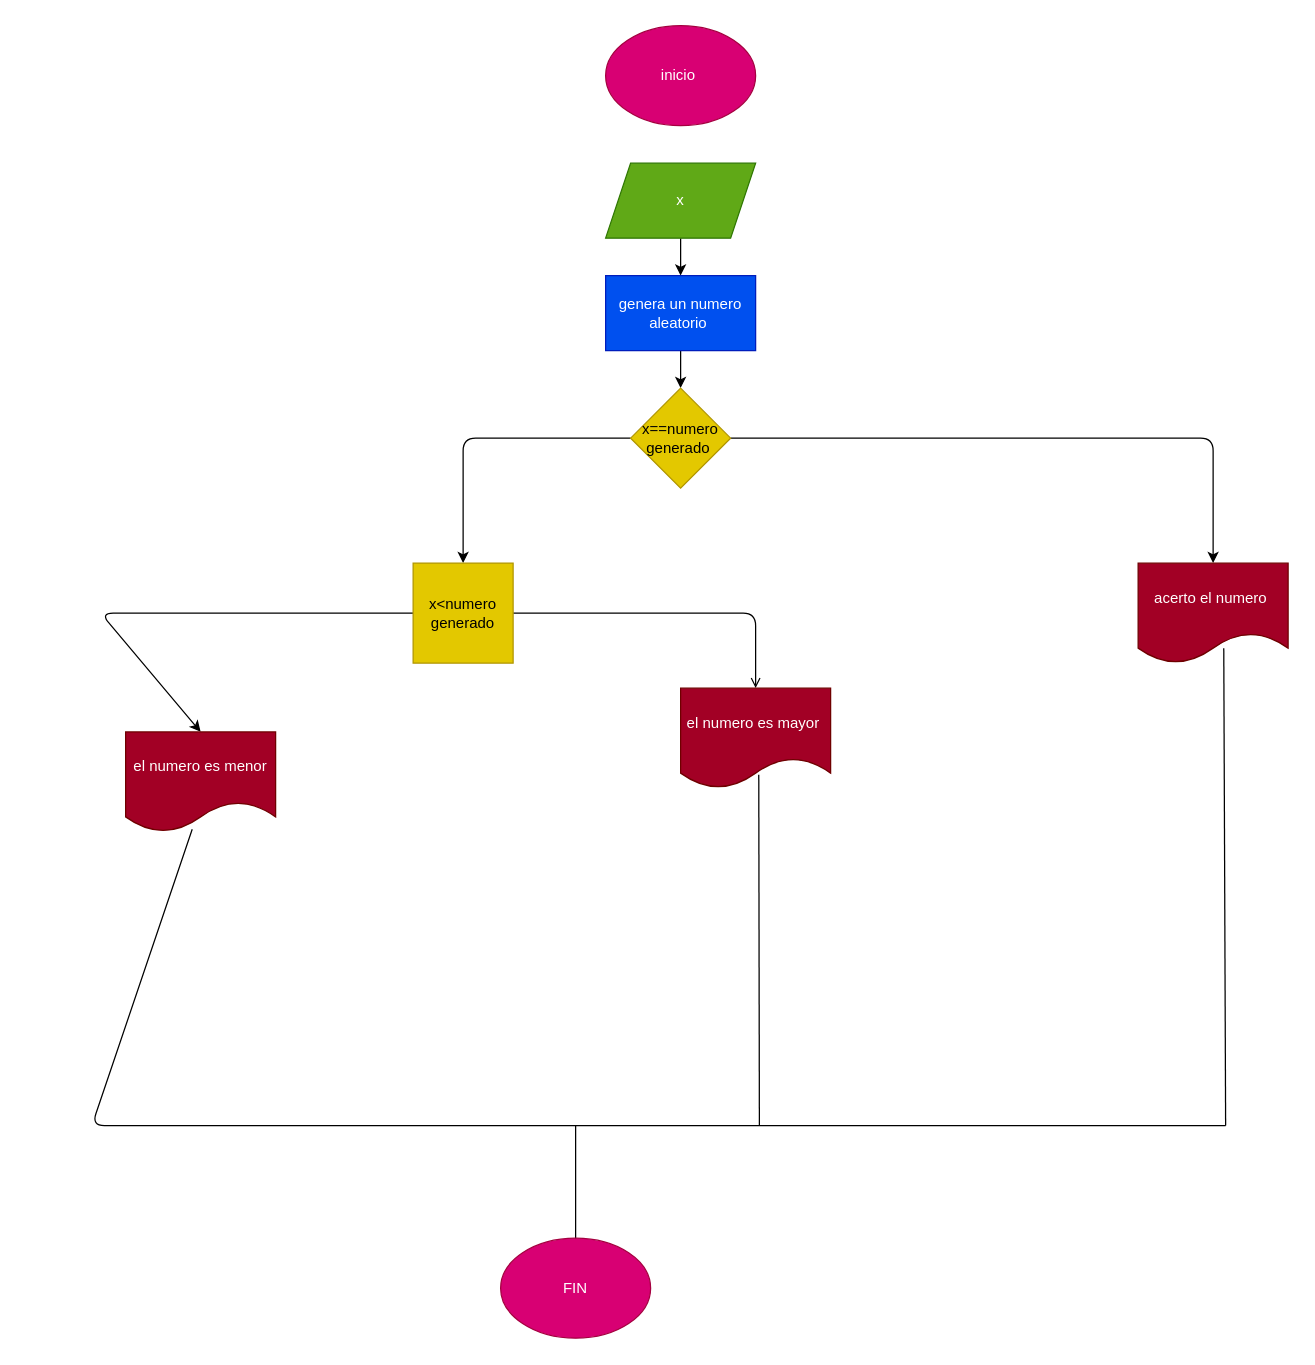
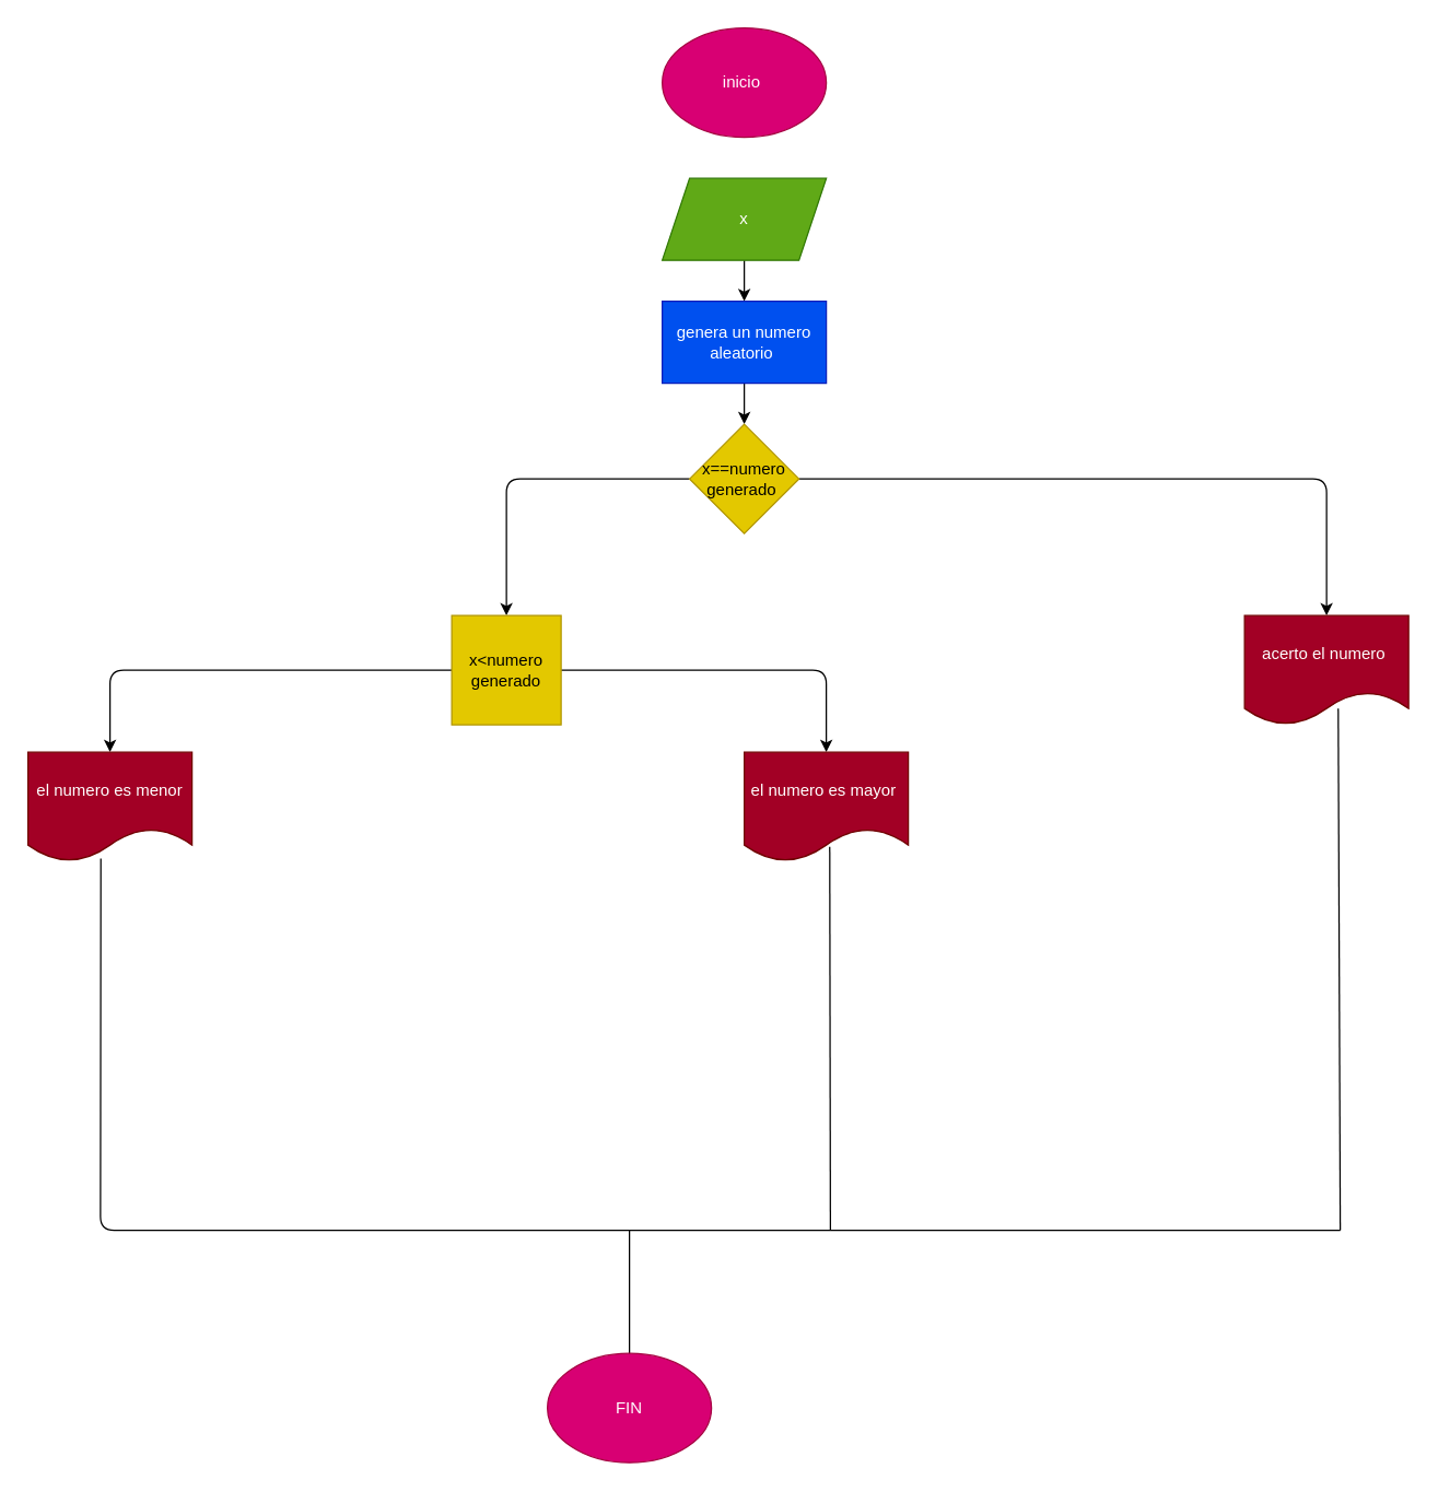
  <mxCell id="0" />
  <mxCell id="1" parent="0" />
  <mxCell id="2" value="inicio&amp;nbsp;" style="ellipse;whiteSpace=wrap;html=1;fillColor=#d80073;fontColor=#ffffff;strokeColor=#A50040;" vertex="1" parent="1"><mxGeometry x="484" width="120" height="80" as="geometry" y="20" /></mxCell>
  <mxCell id="3" value="" style="edgeStyle=none;html=1;" edge="1" parent="1" source="4" target="6"><mxGeometry relative="1" as="geometry" /></mxCell>
  <mxCell id="4" value="x" style="shape=parallelogram;perimeter=parallelogramPerimeter;whiteSpace=wrap;html=1;fixedSize=1;fillColor=#60a917;fontColor=#ffffff;strokeColor=#2D7600;" vertex="1" parent="1"><mxGeometry x="484" y="130" width="120" height="60" as="geometry" /></mxCell>
  <mxCell id="5" value="" style="edgeStyle=none;html=1;" edge="1" parent="1" source="6" target="9"><mxGeometry relative="1" as="geometry" /></mxCell>
  <mxCell id="6" value="genera un numero aleatorio&amp;nbsp;" style="whiteSpace=wrap;html=1;fillColor=#0050ef;fontColor=#ffffff;strokeColor=#001DBC;" vertex="1" parent="1"><mxGeometry x="484" y="220" width="120" height="60" as="geometry" /></mxCell>
  <mxCell id="7" value="" style="edgeStyle=none;html=1;entryX=0.5;entryY=0;entryDx=0;entryDy=0;" edge="1" parent="1" source="9" target="15"><mxGeometry relative="1" as="geometry"><mxPoint x="970" y="390" as="targetPoint" /><Array as="points"><mxPoint x="970" y="350" /></Array></mxGeometry></mxCell>
  <mxCell id="8" value="" style="edgeStyle=none;html=1;" edge="1" parent="1" source="9" target="12"><mxGeometry relative="1" as="geometry"><Array as="points"><mxPoint x="370" y="350" /></Array></mxGeometry></mxCell>
  <mxCell id="9" value="x==numero&lt;br&gt;generado&amp;nbsp;" style="rhombus;whiteSpace=wrap;html=1;fillColor=#e3c800;fontColor=#000000;strokeColor=#B09500;" vertex="1" parent="1"><mxGeometry x="504" y="310" width="80" height="80" as="geometry" /></mxCell>
- <mxCell id="10" value="" style="edgeStyle=none;html=1;entryX=0.5;entryY=0;entryDx=0;entryDy=0;endArrow=open;" edge="1" parent="1" source="12" target="14"><mxGeometry relative="1" as="geometry"><mxPoint x="604" y="545" as="targetPoint" /><Array as="points"><mxPoint x="604" y="490" /></Array></mxGeometry></mxCell>
+ <mxCell id="10" value="" style="edgeStyle=none;html=1;entryX=0.5;entryY=0;entryDx=0;entryDy=0;" edge="1" parent="1" source="12" target="14"><mxGeometry relative="1" as="geometry"><mxPoint x="604" y="545" as="targetPoint" /><Array as="points"><mxPoint x="604" y="490" /></Array></mxGeometry></mxCell>
  <mxCell id="11" value="" style="edgeStyle=none;html=1;entryX=0.5;entryY=0;entryDx=0;entryDy=0;" edge="1" parent="1" source="12" target="13"><mxGeometry relative="1" as="geometry"><mxPoint x="80" y="545" as="targetPoint" /><Array as="points"><mxPoint x="80" y="490" /></Array></mxGeometry></mxCell>
  <mxCell id="12" value="x&amp;lt;numero generado" style="whiteSpace=wrap;html=1;fillColor=#e3c800;fontColor=#000000;strokeColor=#B09500;rounded=0;" vertex="1" parent="1"><mxGeometry x="330" y="450" width="80" height="80" as="geometry" /></mxCell>
- <mxCell id="13" value="el numero es menor" style="shape=document;whiteSpace=wrap;html=1;boundedLbl=1;fillColor=#a20025;fontColor=#ffffff;strokeColor=#6F0000;" vertex="1" parent="1"><mxGeometry x="100" y="585" width="120" height="80" as="geometry" /></mxCell>
+ <mxCell id="13" value="el numero es menor" style="shape=document;whiteSpace=wrap;html=1;boundedLbl=1;fillColor=#a20025;fontColor=#ffffff;strokeColor=#6F0000;" vertex="1" parent="1"><mxGeometry x="20" y="550" width="120" height="80" as="geometry" /></mxCell>
  <mxCell id="14" value="el numero es mayor&amp;nbsp;" style="shape=document;whiteSpace=wrap;html=1;boundedLbl=1;fillColor=#a20025;fontColor=#ffffff;strokeColor=#6F0000;" vertex="1" parent="1"><mxGeometry x="544" y="550" width="120" height="80" as="geometry" /></mxCell>
  <mxCell id="15" value="acerto el numero&amp;nbsp;" style="shape=document;whiteSpace=wrap;html=1;boundedLbl=1;fillColor=#a20025;fontColor=#ffffff;strokeColor=#6F0000;" vertex="1" parent="1"><mxGeometry x="910" y="450" width="120" height="80" as="geometry" /></mxCell>
  <mxCell id="16" value="" style="endArrow=none;html=1;exitX=0.444;exitY=0.974;exitDx=0;exitDy=0;exitPerimeter=0;" edge="1" parent="1" source="13"><mxGeometry width="50" height="50" relative="1" as="geometry"><mxPoint x="620" y="790" as="sourcePoint" /><mxPoint x="980" y="900" as="targetPoint" /><Array as="points"><mxPoint x="73" y="900" /></Array></mxGeometry></mxCell>
  <mxCell id="17" value="" style="endArrow=none;html=1;entryX=0.571;entryY=0.852;entryDx=0;entryDy=0;entryPerimeter=0;" edge="1" parent="1" target="15"><mxGeometry width="50" height="50" relative="1" as="geometry"><mxPoint x="980" y="900" as="sourcePoint" /><mxPoint x="670" y="740" as="targetPoint" /></mxGeometry></mxCell>
  <mxCell id="18" value="" style="endArrow=none;html=1;entryX=0.521;entryY=0.866;entryDx=0;entryDy=0;entryPerimeter=0;" edge="1" parent="1" target="14"><mxGeometry width="50" height="50" relative="1" as="geometry"><mxPoint x="607" y="900" as="sourcePoint" /><mxPoint x="670" y="740" as="targetPoint" /></mxGeometry></mxCell>
  <mxCell id="19" value="" style="endArrow=none;html=1;" edge="1" parent="1"><mxGeometry width="50" height="50" relative="1" as="geometry"><mxPoint x="460" y="1000" as="sourcePoint" /><mxPoint x="460" y="900" as="targetPoint" /></mxGeometry></mxCell>
  <mxCell id="20" value="FIN" style="ellipse;whiteSpace=wrap;html=1;fillColor=#d80073;fontColor=#ffffff;strokeColor=#A50040;" vertex="1" parent="1"><mxGeometry x="400" y="990" width="120" height="80" as="geometry" /></mxCell>
